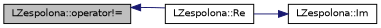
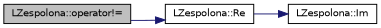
  digraph {
    rankdir=LR
    node [color=black fillcolor=white fontname=Helvetica fontsize=10 shape=record style=filled]
    edge [color=midnightblue fontname=Helvetica fontsize=10 labelfontname=Helvetica labelfontsize=10 style=solid]
    n1 [fillcolor=grey75 fontcolor=black height=0.2 label="LZespolona::operator!=" width=0.4]
    n2 [height=0.2 label="LZespolona::Re" width=0.4]
    n3 [height=0.2 label="LZespolona::Im" width=0.4]
-   n2 -> n1
+   n1 -> n2
    n2 -> n3
  }
